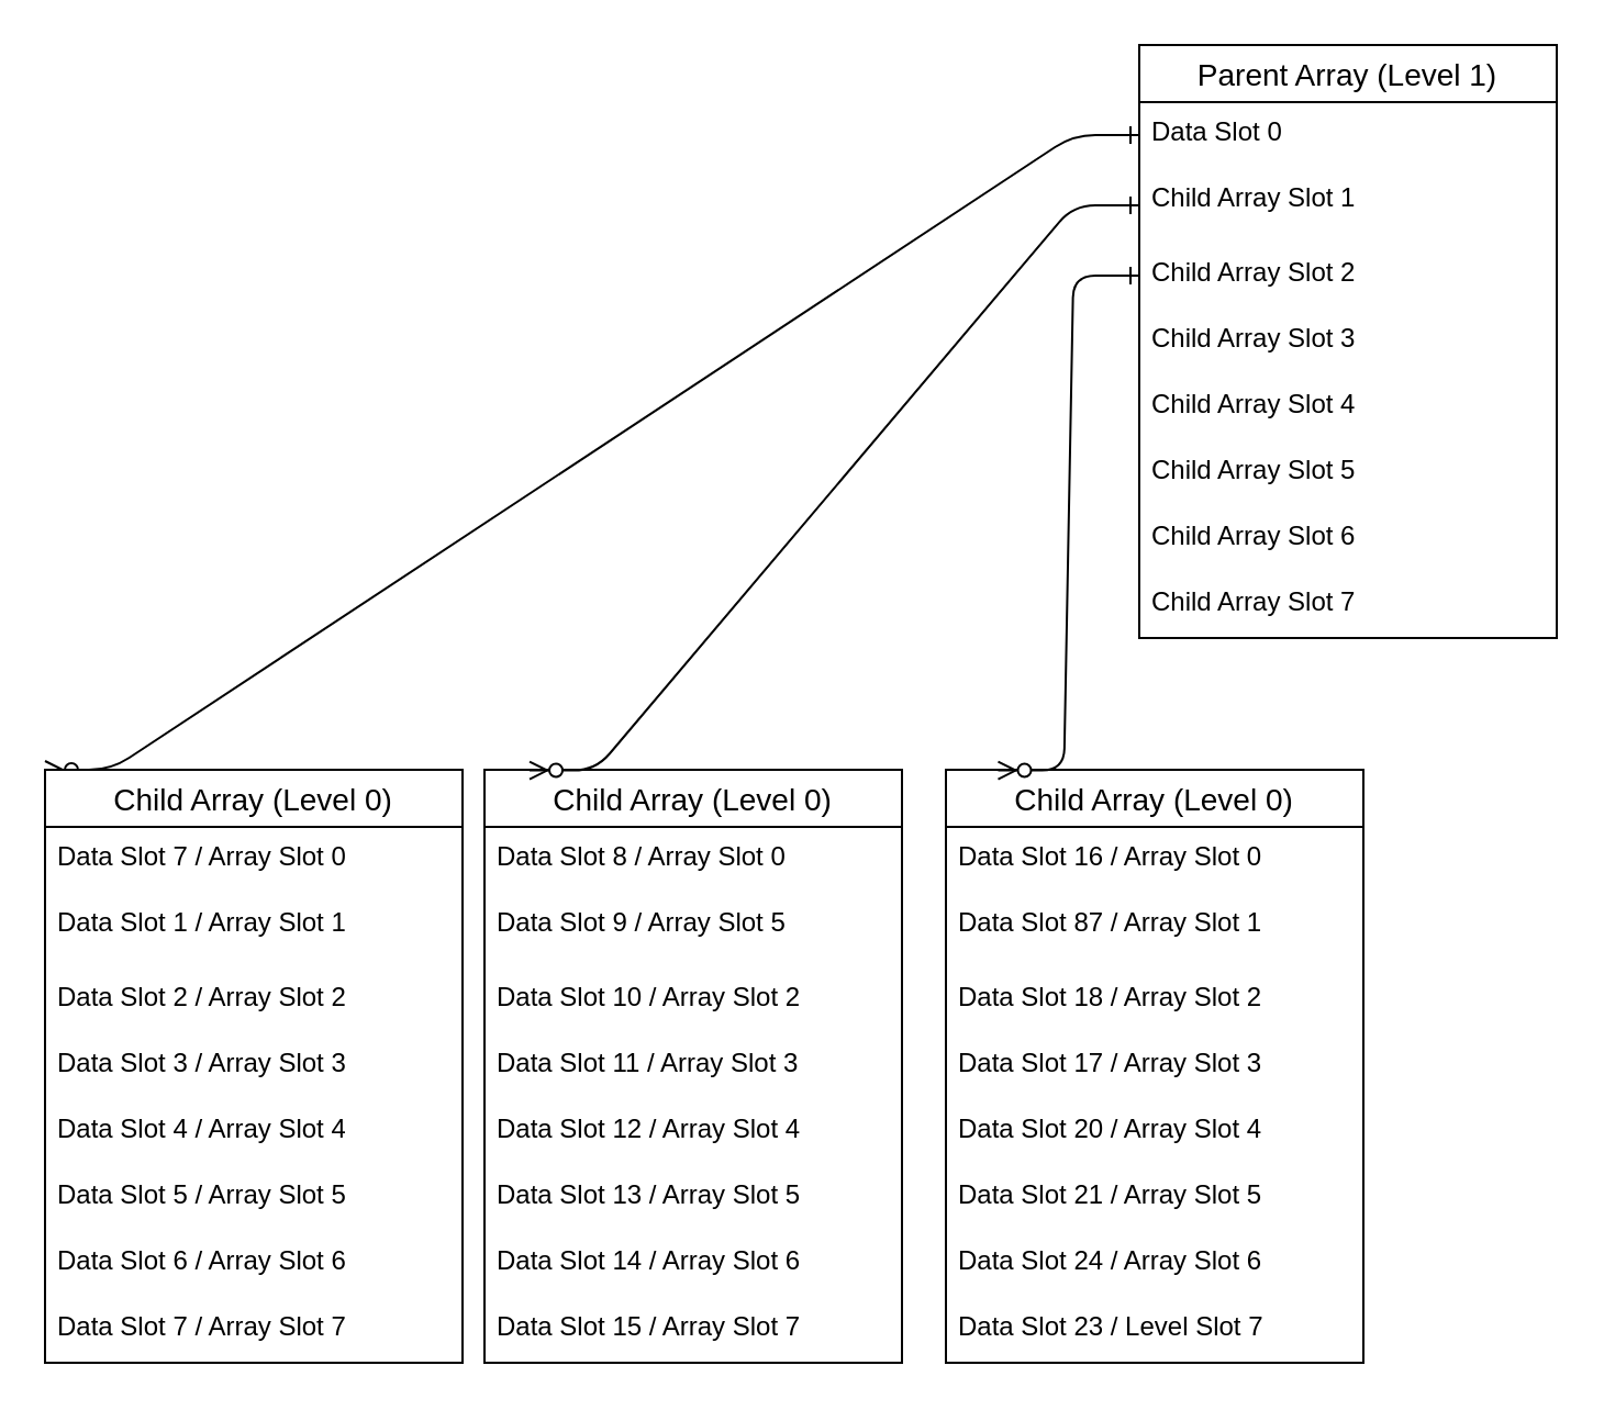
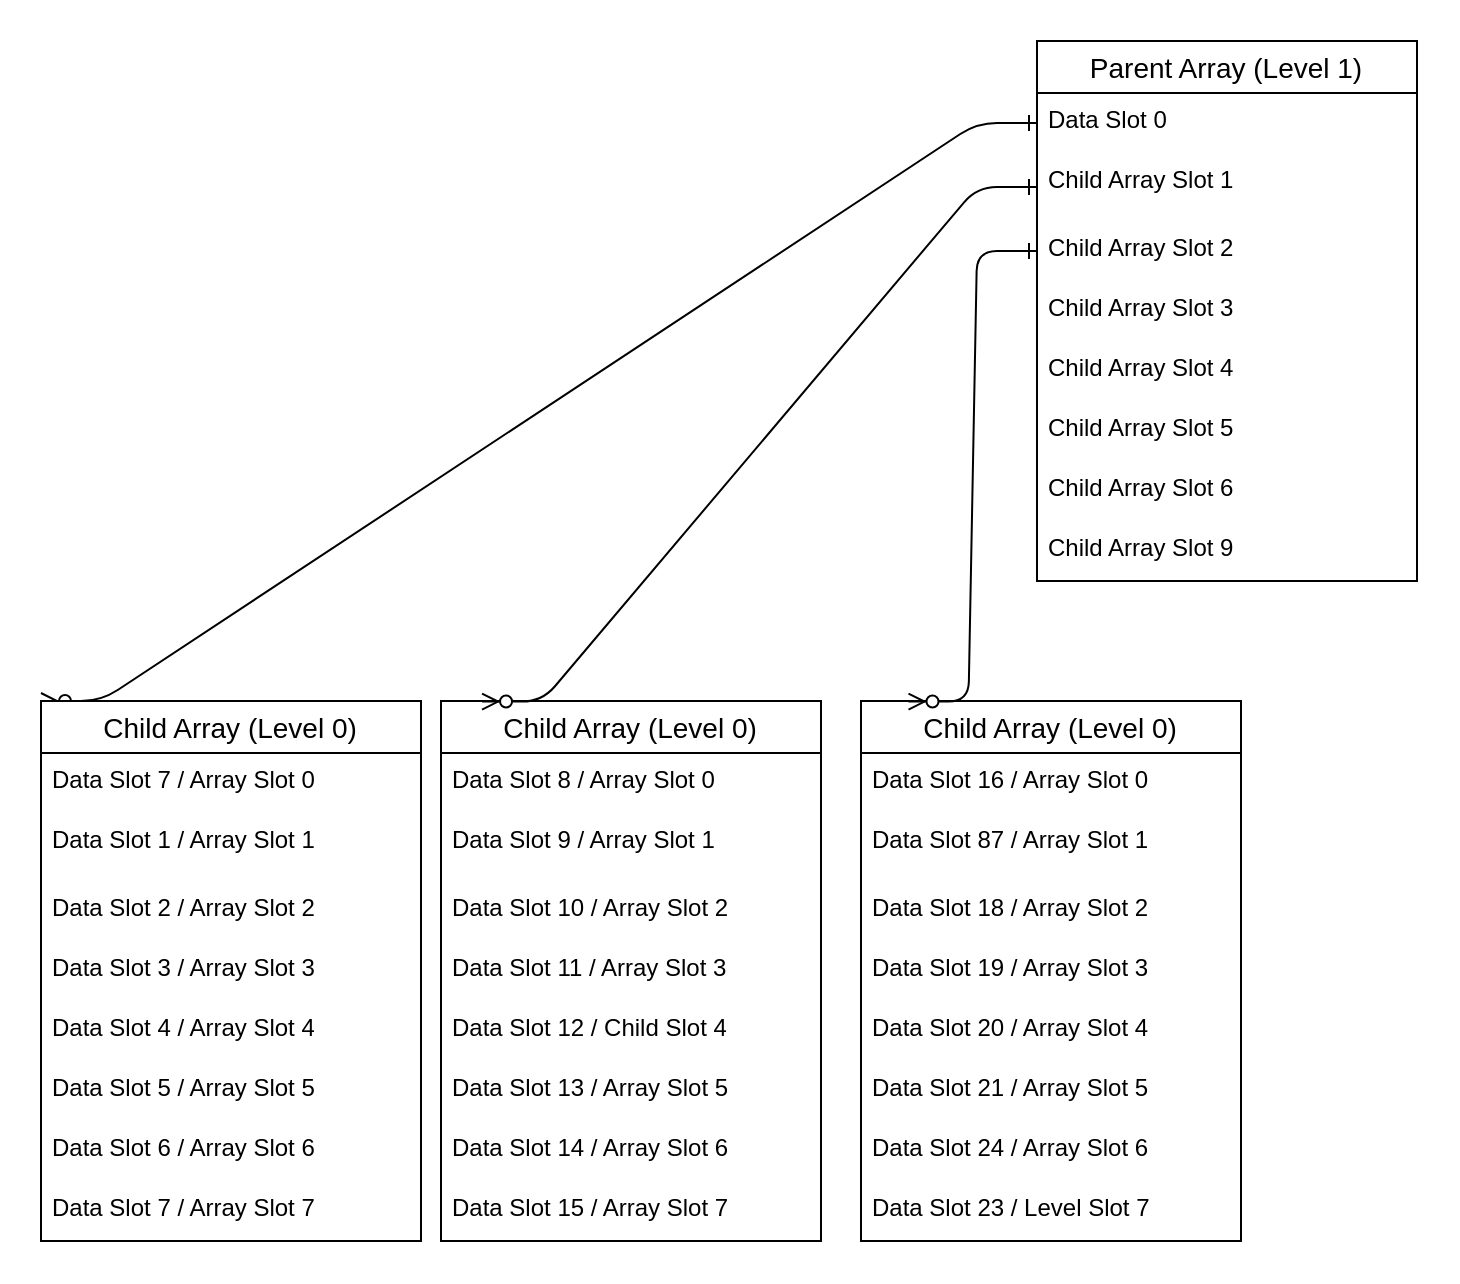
  <mxCell id="0" />
  <mxCell id="1" parent="0" />
  <mxCell id="2" value="" style="edgeStyle=entityRelationEdgeStyle;endArrow=ERzeroToMany;startArrow=ERone;endFill=1;startFill=0;exitX=0;exitY=0.5;exitDx=0;exitDy=0;entryX=0;entryY=0;entryDx=0;entryDy=0;" parent="1" source="4" target="12" edge="1"><mxGeometry width="100" height="100" relative="1" as="geometry"><mxPoint x="325" y="130" as="sourcePoint" /><mxPoint x="110" y="350" as="targetPoint" /><Array as="points"><mxPoint x="120" y="280" /><mxPoint x="320" y="120" /><mxPoint x="210" y="170" /></Array></mxGeometry></mxCell>
  <mxCell id="3" value="Parent Array (Level 1)" style="swimlane;fontStyle=0;childLayout=stackLayout;horizontal=1;startSize=26;horizontalStack=0;resizeParent=1;resizeParentMax=0;resizeLast=0;collapsible=1;marginBottom=0;align=center;fontSize=14;" parent="1" vertex="1"><mxGeometry x="518" y="20" width="190" height="270" as="geometry" /></mxCell>
  <mxCell id="4" value="Data Slot 0" style="text;strokeColor=none;fillColor=none;spacingLeft=4;spacingRight=4;overflow=hidden;rotatable=0;points=[[0,0.5],[1,0.5]];portConstraint=eastwest;fontSize=12;whiteSpace=wrap;html=1;" parent="3" vertex="1"><mxGeometry y="26" width="190" height="30" as="geometry" /></mxCell>
  <mxCell id="5" value="Child Array&amp;nbsp;Slot 1" style="text;strokeColor=none;fillColor=none;spacingLeft=4;spacingRight=4;overflow=hidden;rotatable=0;points=[[0,0.5],[1,0.5]];portConstraint=eastwest;fontSize=12;whiteSpace=wrap;html=1;" parent="3" vertex="1"><mxGeometry y="56" width="190" height="34" as="geometry" /></mxCell>
  <mxCell id="6" value="Child Array&amp;nbsp;Slot 2" style="text;strokeColor=none;fillColor=none;spacingLeft=4;spacingRight=4;overflow=hidden;rotatable=0;points=[[0,0.5],[1,0.5]];portConstraint=eastwest;fontSize=12;whiteSpace=wrap;html=1;" parent="3" vertex="1"><mxGeometry y="90" width="190" height="30" as="geometry" /></mxCell>
  <mxCell id="7" value="Child Array&amp;nbsp;Slot 3" style="text;strokeColor=none;fillColor=none;spacingLeft=4;spacingRight=4;overflow=hidden;rotatable=0;points=[[0,0.5],[1,0.5]];portConstraint=eastwest;fontSize=12;whiteSpace=wrap;html=1;" parent="3" vertex="1"><mxGeometry y="120" width="190" height="30" as="geometry" /></mxCell>
  <mxCell id="8" value="Child Array&amp;nbsp;Slot 4" style="text;strokeColor=none;fillColor=none;spacingLeft=4;spacingRight=4;overflow=hidden;rotatable=0;points=[[0,0.5],[1,0.5]];portConstraint=eastwest;fontSize=12;whiteSpace=wrap;html=1;" parent="3" vertex="1"><mxGeometry y="150" width="190" height="30" as="geometry" /></mxCell>
  <mxCell id="9" value="Child Array&amp;nbsp;Slot 5" style="text;strokeColor=none;fillColor=none;spacingLeft=4;spacingRight=4;overflow=hidden;rotatable=0;points=[[0,0.5],[1,0.5]];portConstraint=eastwest;fontSize=12;whiteSpace=wrap;html=1;" parent="3" vertex="1"><mxGeometry y="180" width="190" height="30" as="geometry" /></mxCell>
  <mxCell id="10" value="Child Array Slot 6" style="text;strokeColor=none;fillColor=none;spacingLeft=4;spacingRight=4;overflow=hidden;rotatable=0;points=[[0,0.5],[1,0.5]];portConstraint=eastwest;fontSize=12;whiteSpace=wrap;html=1;" parent="3" vertex="1"><mxGeometry y="210" width="190" height="30" as="geometry" /></mxCell>
- <mxCell id="11" value="Child Array&amp;nbsp;Slot 7&lt;div&gt;&lt;br&gt;&lt;/div&gt;" style="text;strokeColor=none;fillColor=none;spacingLeft=4;spacingRight=4;overflow=hidden;rotatable=0;points=[[0,0.5],[1,0.5]];portConstraint=eastwest;fontSize=12;whiteSpace=wrap;html=1;" parent="3" vertex="1"><mxGeometry y="240" width="190" height="30" as="geometry" /></mxCell>
+ <mxCell id="11" value="Child Array&amp;nbsp;Slot 9&lt;div&gt;&lt;br&gt;&lt;/div&gt;" style="text;strokeColor=none;fillColor=none;spacingLeft=4;spacingRight=4;overflow=hidden;rotatable=0;points=[[0,0.5],[1,0.5]];portConstraint=eastwest;fontSize=12;whiteSpace=wrap;html=1;" parent="3" vertex="1"><mxGeometry y="240" width="190" height="30" as="geometry" /></mxCell>
  <mxCell id="12" value="Child Array (Level 0)" style="swimlane;fontStyle=0;childLayout=stackLayout;horizontal=1;startSize=26;horizontalStack=0;resizeParent=1;resizeParentMax=0;resizeLast=0;collapsible=1;marginBottom=0;align=center;fontSize=14;" parent="1" vertex="1"><mxGeometry x="20" y="350" width="190" height="270" as="geometry" /></mxCell>
  <mxCell id="13" value="Data Slot 7 / Array Slot 0" style="text;strokeColor=none;fillColor=none;spacingLeft=4;spacingRight=4;overflow=hidden;rotatable=0;points=[[0,0.5],[1,0.5]];portConstraint=eastwest;fontSize=12;whiteSpace=wrap;html=1;" parent="12" vertex="1"><mxGeometry y="26" width="190" height="30" as="geometry" /></mxCell>
  <mxCell id="14" value="Data&amp;nbsp;Slot 1 / Array Slot 1" style="text;strokeColor=none;fillColor=none;spacingLeft=4;spacingRight=4;overflow=hidden;rotatable=0;points=[[0,0.5],[1,0.5]];portConstraint=eastwest;fontSize=12;whiteSpace=wrap;html=1;" parent="12" vertex="1"><mxGeometry y="56" width="190" height="34" as="geometry" /></mxCell>
  <mxCell id="15" value="Data&amp;nbsp;Slot 2 / Array Slot 2" style="text;strokeColor=none;fillColor=none;spacingLeft=4;spacingRight=4;overflow=hidden;rotatable=0;points=[[0,0.5],[1,0.5]];portConstraint=eastwest;fontSize=12;whiteSpace=wrap;html=1;" parent="12" vertex="1"><mxGeometry y="90" width="190" height="30" as="geometry" /></mxCell>
  <mxCell id="16" value="Data&amp;nbsp;Slot 3&amp;nbsp;/ Array Slot 3" style="text;strokeColor=none;fillColor=none;spacingLeft=4;spacingRight=4;overflow=hidden;rotatable=0;points=[[0,0.5],[1,0.5]];portConstraint=eastwest;fontSize=12;whiteSpace=wrap;html=1;" parent="12" vertex="1"><mxGeometry y="120" width="190" height="30" as="geometry" /></mxCell>
  <mxCell id="17" value="Data&amp;nbsp;Slot 4&amp;nbsp;/ Array Slot 4" style="text;strokeColor=none;fillColor=none;spacingLeft=4;spacingRight=4;overflow=hidden;rotatable=0;points=[[0,0.5],[1,0.5]];portConstraint=eastwest;fontSize=12;whiteSpace=wrap;html=1;" parent="12" vertex="1"><mxGeometry y="150" width="190" height="30" as="geometry" /></mxCell>
  <mxCell id="18" value="Data&amp;nbsp;Slot 5&amp;nbsp;/ Array Slot 5" style="text;strokeColor=none;fillColor=none;spacingLeft=4;spacingRight=4;overflow=hidden;rotatable=0;points=[[0,0.5],[1,0.5]];portConstraint=eastwest;fontSize=12;whiteSpace=wrap;html=1;" parent="12" vertex="1"><mxGeometry y="180" width="190" height="30" as="geometry" /></mxCell>
  <mxCell id="19" value="Data&amp;nbsp;Slot 6&amp;nbsp;/ Array Slot 6" style="text;strokeColor=none;fillColor=none;spacingLeft=4;spacingRight=4;overflow=hidden;rotatable=0;points=[[0,0.5],[1,0.5]];portConstraint=eastwest;fontSize=12;whiteSpace=wrap;html=1;" parent="12" vertex="1"><mxGeometry y="210" width="190" height="30" as="geometry" /></mxCell>
  <mxCell id="20" value="Data&amp;nbsp;Slot 7&amp;nbsp;/ Array Slot 7&lt;div&gt;&lt;br&gt;&lt;/div&gt;" style="text;strokeColor=none;fillColor=none;spacingLeft=4;spacingRight=4;overflow=hidden;rotatable=0;points=[[0,0.5],[1,0.5]];portConstraint=eastwest;fontSize=12;whiteSpace=wrap;html=1;" parent="12" vertex="1"><mxGeometry y="240" width="190" height="30" as="geometry" /></mxCell>
  <mxCell id="21" value="Child Array (Level 0)" style="swimlane;fontStyle=0;childLayout=stackLayout;horizontal=1;startSize=26;horizontalStack=0;resizeParent=1;resizeParentMax=0;resizeLast=0;collapsible=1;marginBottom=0;align=center;fontSize=14;" parent="1" vertex="1"><mxGeometry x="220" y="350" width="190" height="270" as="geometry" /></mxCell>
  <mxCell id="22" value="Data&amp;nbsp;Slot 8&amp;nbsp;/ Array Slot 0" style="text;strokeColor=none;fillColor=none;spacingLeft=4;spacingRight=4;overflow=hidden;rotatable=0;points=[[0,0.5],[1,0.5]];portConstraint=eastwest;fontSize=12;whiteSpace=wrap;html=1;" parent="21" vertex="1"><mxGeometry y="26" width="190" height="30" as="geometry" /></mxCell>
- <mxCell id="23" value="Data&amp;nbsp;Slot 9&amp;nbsp;/ Array Slot 5" style="text;strokeColor=none;fillColor=none;spacingLeft=4;spacingRight=4;overflow=hidden;rotatable=0;points=[[0,0.5],[1,0.5]];portConstraint=eastwest;fontSize=12;whiteSpace=wrap;html=1;" parent="21" vertex="1"><mxGeometry y="56" width="190" height="34" as="geometry" /></mxCell>
+ <mxCell id="23" value="Data&amp;nbsp;Slot 9&amp;nbsp;/ Array Slot 1" style="text;strokeColor=none;fillColor=none;spacingLeft=4;spacingRight=4;overflow=hidden;rotatable=0;points=[[0,0.5],[1,0.5]];portConstraint=eastwest;fontSize=12;whiteSpace=wrap;html=1;" parent="21" vertex="1"><mxGeometry y="56" width="190" height="34" as="geometry" /></mxCell>
  <mxCell id="24" value="Data&amp;nbsp;Slot 10&amp;nbsp;/ Array Slot 2" style="text;strokeColor=none;fillColor=none;spacingLeft=4;spacingRight=4;overflow=hidden;rotatable=0;points=[[0,0.5],[1,0.5]];portConstraint=eastwest;fontSize=12;whiteSpace=wrap;html=1;" parent="21" vertex="1"><mxGeometry y="90" width="190" height="30" as="geometry" /></mxCell>
  <mxCell id="25" value="Data&amp;nbsp;Slot 11&amp;nbsp;/ Array Slot 3" style="text;strokeColor=none;fillColor=none;spacingLeft=4;spacingRight=4;overflow=hidden;rotatable=0;points=[[0,0.5],[1,0.5]];portConstraint=eastwest;fontSize=12;whiteSpace=wrap;html=1;" parent="21" vertex="1"><mxGeometry y="120" width="190" height="30" as="geometry" /></mxCell>
- <mxCell id="26" value="Data&amp;nbsp;Slot 12&amp;nbsp;/ Array Slot 4" style="text;strokeColor=none;fillColor=none;spacingLeft=4;spacingRight=4;overflow=hidden;rotatable=0;points=[[0,0.5],[1,0.5]];portConstraint=eastwest;fontSize=12;whiteSpace=wrap;html=1;" parent="21" vertex="1"><mxGeometry y="150" width="190" height="30" as="geometry" /></mxCell>
+ <mxCell id="26" value="Data&amp;nbsp;Slot 12&amp;nbsp;/ Child Slot 4" style="text;strokeColor=none;fillColor=none;spacingLeft=4;spacingRight=4;overflow=hidden;rotatable=0;points=[[0,0.5],[1,0.5]];portConstraint=eastwest;fontSize=12;whiteSpace=wrap;html=1;" parent="21" vertex="1"><mxGeometry y="150" width="190" height="30" as="geometry" /></mxCell>
  <mxCell id="27" value="Data&amp;nbsp;Slot 13&amp;nbsp;/ Array Slot 5" style="text;strokeColor=none;fillColor=none;spacingLeft=4;spacingRight=4;overflow=hidden;rotatable=0;points=[[0,0.5],[1,0.5]];portConstraint=eastwest;fontSize=12;whiteSpace=wrap;html=1;" parent="21" vertex="1"><mxGeometry y="180" width="190" height="30" as="geometry" /></mxCell>
  <mxCell id="28" value="Data&amp;nbsp;Slot 14&amp;nbsp;/ Array Slot 6" style="text;strokeColor=none;fillColor=none;spacingLeft=4;spacingRight=4;overflow=hidden;rotatable=0;points=[[0,0.5],[1,0.5]];portConstraint=eastwest;fontSize=12;whiteSpace=wrap;html=1;" parent="21" vertex="1"><mxGeometry y="210" width="190" height="30" as="geometry" /></mxCell>
  <mxCell id="29" value="Data&amp;nbsp;Slot 15&amp;nbsp;/ Array Slot 7&lt;div&gt;&lt;br&gt;&lt;/div&gt;" style="text;strokeColor=none;fillColor=none;spacingLeft=4;spacingRight=4;overflow=hidden;rotatable=0;points=[[0,0.5],[1,0.5]];portConstraint=eastwest;fontSize=12;whiteSpace=wrap;html=1;" parent="21" vertex="1"><mxGeometry y="240" width="190" height="30" as="geometry" /></mxCell>
  <mxCell id="30" value="Child Array (Level 0)" style="swimlane;fontStyle=0;childLayout=stackLayout;horizontal=1;startSize=26;horizontalStack=0;resizeParent=1;resizeParentMax=0;resizeLast=0;collapsible=1;marginBottom=0;align=center;fontSize=14;" parent="1" vertex="1"><mxGeometry x="430" y="350" width="190" height="270" as="geometry" /></mxCell>
  <mxCell id="31" value="Data&amp;nbsp;Slot 16&amp;nbsp;/ Array Slot 0" style="text;strokeColor=none;fillColor=none;spacingLeft=4;spacingRight=4;overflow=hidden;rotatable=0;points=[[0,0.5],[1,0.5]];portConstraint=eastwest;fontSize=12;whiteSpace=wrap;html=1;" parent="30" vertex="1"><mxGeometry y="26" width="190" height="30" as="geometry" /></mxCell>
  <mxCell id="32" value="Data&amp;nbsp;Slot 87&amp;nbsp;/ Array Slot 1" style="text;strokeColor=none;fillColor=none;spacingLeft=4;spacingRight=4;overflow=hidden;rotatable=0;points=[[0,0.5],[1,0.5]];portConstraint=eastwest;fontSize=12;whiteSpace=wrap;html=1;" parent="30" vertex="1"><mxGeometry y="56" width="190" height="34" as="geometry" /></mxCell>
  <mxCell id="33" value="Data&amp;nbsp;Slot 18&amp;nbsp;/ Array Slot 2" style="text;strokeColor=none;fillColor=none;spacingLeft=4;spacingRight=4;overflow=hidden;rotatable=0;points=[[0,0.5],[1,0.5]];portConstraint=eastwest;fontSize=12;whiteSpace=wrap;html=1;" parent="30" vertex="1"><mxGeometry y="90" width="190" height="30" as="geometry" /></mxCell>
- <mxCell id="34" value="Data&amp;nbsp;Slot 17&amp;nbsp;/ Array Slot 3" style="text;strokeColor=none;fillColor=none;spacingLeft=4;spacingRight=4;overflow=hidden;rotatable=0;points=[[0,0.5],[1,0.5]];portConstraint=eastwest;fontSize=12;whiteSpace=wrap;html=1;" parent="30" vertex="1"><mxGeometry y="120" width="190" height="30" as="geometry" /></mxCell>
+ <mxCell id="34" value="Data&amp;nbsp;Slot 19&amp;nbsp;/ Array Slot 3" style="text;strokeColor=none;fillColor=none;spacingLeft=4;spacingRight=4;overflow=hidden;rotatable=0;points=[[0,0.5],[1,0.5]];portConstraint=eastwest;fontSize=12;whiteSpace=wrap;html=1;" parent="30" vertex="1"><mxGeometry y="120" width="190" height="30" as="geometry" /></mxCell>
  <mxCell id="35" value="Data&amp;nbsp;Slot 20&amp;nbsp;/ Array Slot 4" style="text;strokeColor=none;fillColor=none;spacingLeft=4;spacingRight=4;overflow=hidden;rotatable=0;points=[[0,0.5],[1,0.5]];portConstraint=eastwest;fontSize=12;whiteSpace=wrap;html=1;" parent="30" vertex="1"><mxGeometry y="150" width="190" height="30" as="geometry" /></mxCell>
  <mxCell id="36" value="Data&amp;nbsp;Slot 21&amp;nbsp;/ Array Slot 5" style="text;strokeColor=none;fillColor=none;spacingLeft=4;spacingRight=4;overflow=hidden;rotatable=0;points=[[0,0.5],[1,0.5]];portConstraint=eastwest;fontSize=12;whiteSpace=wrap;html=1;" parent="30" vertex="1"><mxGeometry y="180" width="190" height="30" as="geometry" /></mxCell>
  <mxCell id="37" value="Data&amp;nbsp;Slot 24&amp;nbsp;/ Array Slot 6" style="text;strokeColor=none;fillColor=none;spacingLeft=4;spacingRight=4;overflow=hidden;rotatable=0;points=[[0,0.5],[1,0.5]];portConstraint=eastwest;fontSize=12;whiteSpace=wrap;html=1;" parent="30" vertex="1"><mxGeometry y="210" width="190" height="30" as="geometry" /></mxCell>
  <mxCell id="38" value="Data&amp;nbsp;Slot 23&amp;nbsp;/ Level Slot 7&lt;div&gt;&lt;br&gt;&lt;/div&gt;" style="text;strokeColor=none;fillColor=none;spacingLeft=4;spacingRight=4;overflow=hidden;rotatable=0;points=[[0,0.5],[1,0.5]];portConstraint=eastwest;fontSize=12;whiteSpace=wrap;html=1;" parent="30" vertex="1"><mxGeometry y="240" width="190" height="30" as="geometry" /></mxCell>
  <mxCell id="39" value="" style="edgeStyle=entityRelationEdgeStyle;endArrow=ERzeroToMany;startArrow=ERone;endFill=1;startFill=0;exitX=0;exitY=0.5;exitDx=0;exitDy=0;entryX=0.108;entryY=0.001;entryDx=0;entryDy=0;entryPerimeter=0;" parent="1" source="5" target="21" edge="1"><mxGeometry width="100" height="100" relative="1" as="geometry"><mxPoint x="410" y="61" as="sourcePoint" /><mxPoint x="30" y="360" as="targetPoint" /><Array as="points"><mxPoint x="130" y="290" /><mxPoint x="330" y="130" /><mxPoint x="220" y="180" /></Array></mxGeometry></mxCell>
  <mxCell id="40" value="" style="edgeStyle=entityRelationEdgeStyle;endArrow=ERzeroToMany;startArrow=ERone;endFill=1;startFill=0;exitX=0;exitY=0.5;exitDx=0;exitDy=0;entryX=0.125;entryY=0.001;entryDx=0;entryDy=0;entryPerimeter=0;" parent="1" source="6" target="30" edge="1"><mxGeometry width="100" height="100" relative="1" as="geometry"><mxPoint x="570" y="103" as="sourcePoint" /><mxPoint x="450" y="340" as="targetPoint" /><Array as="points"><mxPoint x="140" y="300" /><mxPoint x="340" y="140" /><mxPoint x="230" y="190" /></Array></mxGeometry></mxCell>
